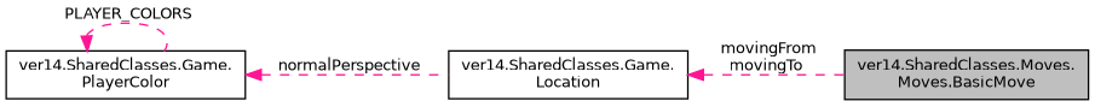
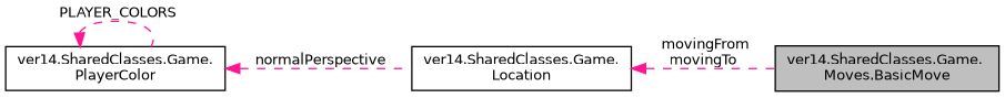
  digraph {
    rankdir=LR
    node [color=black fillcolor=white fontname=Helvetica fontsize=10 shape=record style=filled]
    edge [color=deeppink dir=back fontname=Helvetica fontsize=10 labelfontname=Helvetica labelfontsize=10 style=dashed]
-   n1 [fillcolor=grey75 fontcolor=black height=0.2 label="ver14.SharedClasses.Moves.\lMoves.BasicMove" width=0.4]
+   n1 [fillcolor=grey75 fontcolor=black height=0.2 label="ver14.SharedClasses.Game.\lMoves.BasicMove" width=0.4]
    n2 [height=0.2 label="ver14.SharedClasses.Game.\lLocation" width=0.4]
    n3 [height=0.2 label="ver14.SharedClasses.Game.\lPlayerColor" width=0.4]
    n2 -> n1 [label=" movingFrom\nmovingTo"]
    n3 -> n2 [label=" normalPerspective"]
    n3 -> n3 [label=" PLAYER_COLORS"]
  }
